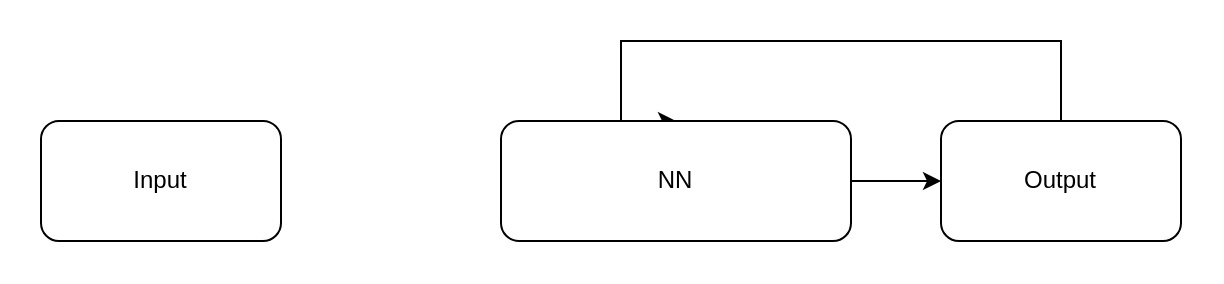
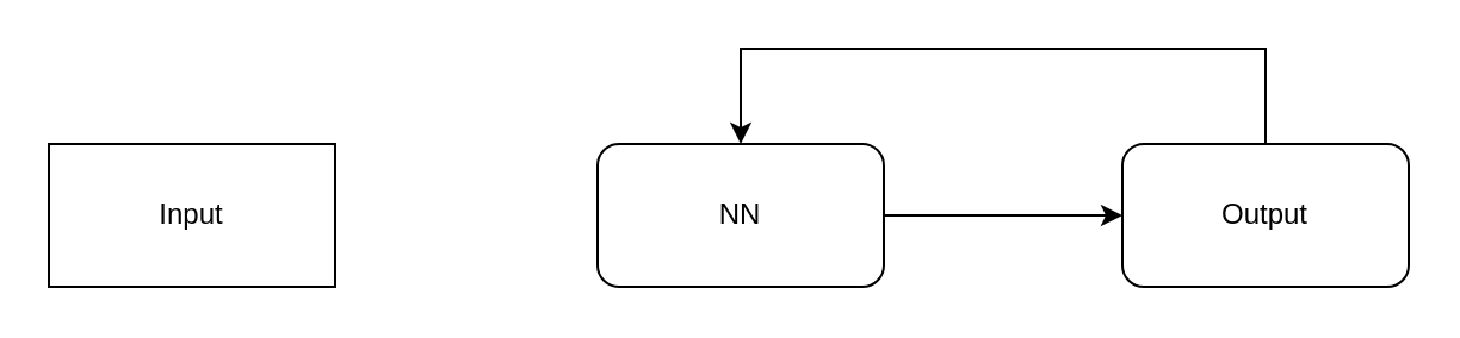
  <mxCell id="0" />
  <mxCell id="1" parent="0" />
- <mxCell id="2" value="Input" style="rounded=1;whiteSpace=wrap;html=1;" parent="1" vertex="1"><mxGeometry x="20" y="60" width="120" height="60" as="geometry" /></mxCell>
+ <mxCell id="2" value="Input" style="whiteSpace=wrap;html=1;rounded=0;" parent="1" vertex="1"><mxGeometry x="20" y="60" width="120" height="60" as="geometry" /></mxCell>
  <mxCell id="3" style="edgeStyle=orthogonalEdgeStyle;rounded=0;orthogonalLoop=1;jettySize=auto;html=1;exitX=0.5;exitY=0;exitDx=0;exitDy=0;entryX=0.5;entryY=0;entryDx=0;entryDy=0;" edge="1" parent="1" source="4" target="6"><mxGeometry relative="1" as="geometry"><Array as="points"><mxPoint x="530" y="20" /><mxPoint x="310" y="20" /></Array></mxGeometry></mxCell>
  <mxCell id="4" value="Output" style="rounded=1;whiteSpace=wrap;html=1;" parent="1" vertex="1"><mxGeometry x="470" y="60" width="120" height="60" as="geometry" /></mxCell>
  <mxCell id="5" style="edgeStyle=orthogonalEdgeStyle;rounded=0;orthogonalLoop=1;jettySize=auto;html=1;exitX=1;exitY=0.5;exitDx=0;exitDy=0;" parent="1" source="6" target="4" edge="1"><mxGeometry relative="1" as="geometry" /></mxCell>
- <mxCell id="6" value="NN" style="rounded=1;whiteSpace=wrap;html=1;" parent="1" vertex="1"><mxGeometry x="250" y="60" width="175" height="60" as="geometry" /></mxCell>
+ <mxCell id="6" value="NN" style="rounded=1;whiteSpace=wrap;html=1;" parent="1" vertex="1"><mxGeometry x="250" y="60" width="120" height="60" as="geometry" /></mxCell>
